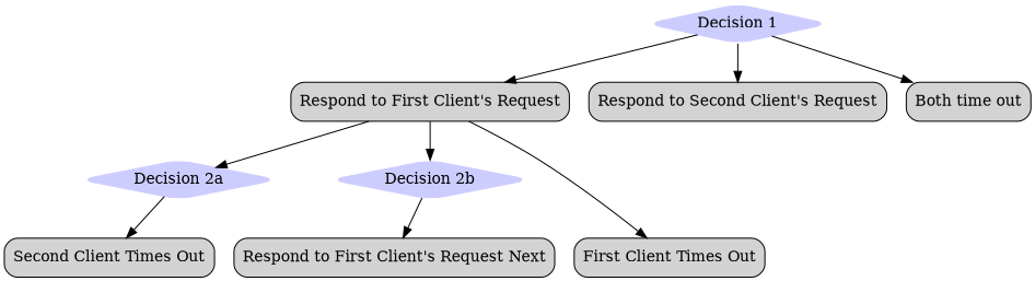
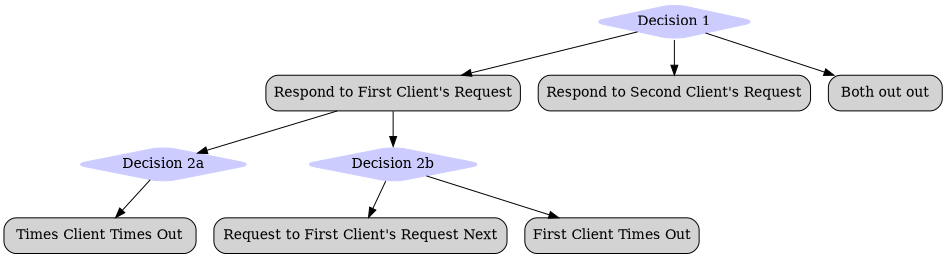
  digraph {
    node [shape=box style="filled, rounded"]
    "Decision 1" [color="#ccccff" shape=diamond]
    "Respond to First Client's Request"
    "Respond to Second Client's Request"
-   "Both time out"
+   "Both time out" [label="Both out out"]
    "Decision 2a" [color="#ccccff" shape=diamond]
    "Decision 2b" [color="#ccccff" shape=diamond]
-   "Second Client Times Out"
-   "Respond to First Client's Request Next"
+   "Second Client Times Out" [label="Times Client Times Out"]
+   "Respond to First Client's Request Next" [label="Request to First Client's Request Next"]
    "First Client Times Out"
    "Decision 1" -> "Respond to First Client's Request"
    "Decision 1" -> "Respond to Second Client's Request"
    "Decision 1" -> "Both time out"
    "Respond to First Client's Request" -> "Decision 2a"
    "Respond to First Client's Request" -> "Decision 2b"
    "Decision 2a" -> "Second Client Times Out"
    "Decision 2b" -> "Respond to First Client's Request Next"
-   "Respond to First Client's Request" -> "First Client Times Out"
+   "Decision 2b" -> "First Client Times Out"
  }
